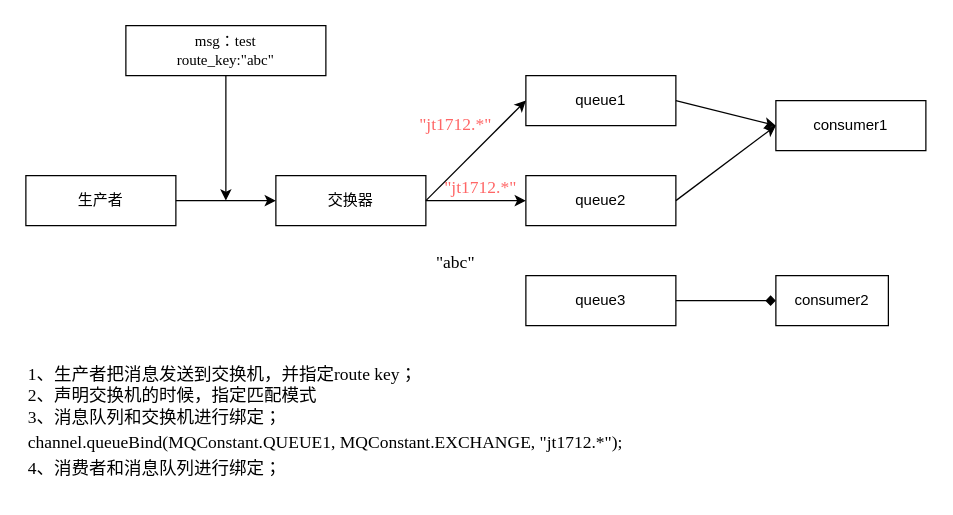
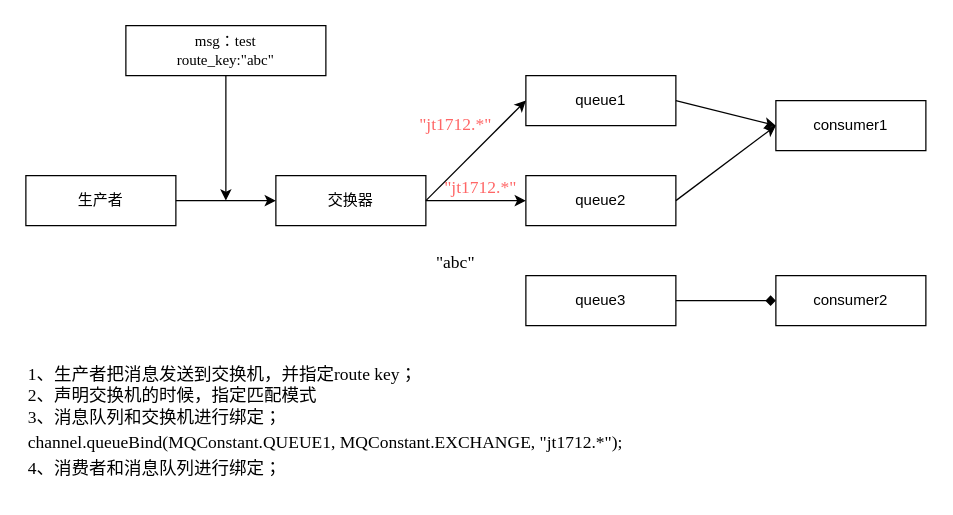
  <mxCell id="0" />
  <mxCell id="1" parent="0" />
  <mxCell id="2" value="生产者" style="rounded=0;whiteSpace=wrap;html=1;" vertex="1" parent="1"><mxGeometry x="20" y="140" width="120" height="40" as="geometry" /></mxCell>
  <mxCell id="3" value="交换器" style="rounded=0;whiteSpace=wrap;html=1;" vertex="1" parent="1"><mxGeometry x="220" y="140" width="120" height="40" as="geometry" /></mxCell>
  <mxCell id="4" value="queue1" style="rounded=0;whiteSpace=wrap;html=1;" vertex="1" parent="1"><mxGeometry x="420" y="60" width="120" height="40" as="geometry" /></mxCell>
  <mxCell id="5" value="queue3" style="rounded=0;whiteSpace=wrap;html=1;" vertex="1" parent="1"><mxGeometry x="420" y="220" width="120" height="40" as="geometry" /></mxCell>
  <mxCell id="6" value="consumer1" style="rounded=0;whiteSpace=wrap;html=1;" vertex="1" parent="1"><mxGeometry x="620" y="80" width="120" height="40" as="geometry" /></mxCell>
  <mxCell id="7" value="" style="endArrow=classic;html=1;entryX=0;entryY=0.5;entryDx=0;entryDy=0;" edge="1" parent="1" target="3"><mxGeometry width="50" height="50" relative="1" as="geometry"><mxPoint x="140" y="160" as="sourcePoint" /><mxPoint x="190" y="110" as="targetPoint" /></mxGeometry></mxCell>
  <mxCell id="8" value="" style="endArrow=classic;html=1;entryX=0;entryY=0.5;entryDx=0;entryDy=0;" edge="1" parent="1" target="4"><mxGeometry width="50" height="50" relative="1" as="geometry"><mxPoint x="340" y="160" as="sourcePoint" /><mxPoint x="390" y="110" as="targetPoint" /></mxGeometry></mxCell>
  <mxCell id="9" value="" style="endArrow=classic;html=1;entryX=0;entryY=0.5;entryDx=0;entryDy=0;" edge="1" parent="1" target="6"><mxGeometry width="50" height="50" relative="1" as="geometry"><mxPoint x="540" y="80" as="sourcePoint" /><mxPoint x="590" y="30" as="targetPoint" /></mxGeometry></mxCell>
  <mxCell id="10" value="&lt;div style=&quot;white-space: pre-wrap ; line-height: 1.75 ; font-size: 14px&quot;&gt;&lt;br&gt;&lt;/div&gt;&lt;div style=&quot;white-space: pre-wrap ; line-height: 1.75 ; font-size: 14px&quot;&gt;&lt;br&gt;&lt;/div&gt;&lt;span style=&quot;font-size: 14px ; white-space: pre-wrap&quot;&gt;1、生产者把消息发送到交换机，并指定route key；&lt;br&gt;2、声明交换机的时候，指定匹配模式&lt;br&gt;&lt;/span&gt;&lt;span style=&quot;font-size: 14px ; white-space: pre-wrap&quot;&gt;3、消息队列和交换机进行绑定；&lt;br&gt;&lt;/span&gt;&lt;div style=&quot;white-space: pre-wrap ; line-height: 1.75 ; font-size: 14px&quot;&gt;channel.queueBind(MQConstant.QUEUE1, MQConstant.EXCHANGE, &quot;jt1712.*&quot;);&lt;/div&gt;&lt;span style=&quot;font-size: 14px ; white-space: pre-wrap&quot;&gt;4、消费者和消息队列进行绑定；&lt;/span&gt;&lt;div style=&quot;white-space: pre-wrap ; line-height: 1.75 ; font-size: 14px&quot;&gt;&lt;br&gt;&lt;/div&gt;" style="text;html=1;strokeColor=none;fillColor=none;align=left;verticalAlign=middle;whiteSpace=wrap;rounded=0;fontFamily=Times New Roman;" vertex="1" parent="1"><mxGeometry x="20" y="260" width="580" height="130" as="geometry" /></mxCell>
  <mxCell id="11" value="&lt;span style=&quot;font-size: 14px ; text-align: left ; white-space: pre-wrap&quot;&gt;&quot;jt1712.*&quot;&lt;/span&gt;" style="text;html=1;strokeColor=none;fillColor=none;align=center;verticalAlign=middle;whiteSpace=wrap;rounded=0;fontFamily=Times New Roman;fontColor=#FF6666;" vertex="1" parent="1"><mxGeometry x="344" y="90" width="40" height="20" as="geometry" /></mxCell>
  <mxCell id="12" value="&lt;span style=&quot;font-size: 14px ; text-align: left ; white-space: pre-wrap&quot;&gt;&quot;abc&quot;&lt;/span&gt;" style="text;html=1;strokeColor=none;fillColor=none;align=center;verticalAlign=middle;whiteSpace=wrap;rounded=0;fontFamily=Times New Roman;" vertex="1" parent="1"><mxGeometry x="344" y="200" width="40" height="20" as="geometry" /></mxCell>
  <mxCell id="13" value="queue2" style="rounded=0;whiteSpace=wrap;html=1;" vertex="1" parent="1"><mxGeometry x="420" y="140" width="120" height="40" as="geometry" /></mxCell>
  <mxCell id="14" value="&lt;span style=&quot;font-size: 14px ; text-align: left ; white-space: pre-wrap&quot;&gt;&quot;jt1712.*&quot;&lt;/span&gt;" style="text;html=1;strokeColor=none;fillColor=none;align=center;verticalAlign=middle;whiteSpace=wrap;rounded=0;fontFamily=Times New Roman;fontColor=#FF6666;" vertex="1" parent="1"><mxGeometry x="364" y="140" width="40" height="20" as="geometry" /></mxCell>
  <mxCell id="15" value="" style="endArrow=classic;html=1;fontFamily=Times New Roman;entryX=0;entryY=0.5;entryDx=0;entryDy=0;" edge="1" parent="1" target="13"><mxGeometry width="50" height="50" relative="1" as="geometry"><mxPoint x="340" y="160" as="sourcePoint" /><mxPoint x="360" y="230" as="targetPoint" /></mxGeometry></mxCell>
  <mxCell id="16" value="" style="endArrow=classic;html=1;fontFamily=Times New Roman;fontColor=#FF6666;entryX=0;entryY=0.5;entryDx=0;entryDy=0;" edge="1" parent="1" target="6"><mxGeometry width="50" height="50" relative="1" as="geometry"><mxPoint x="540" y="160" as="sourcePoint" /><mxPoint x="590" y="110" as="targetPoint" /></mxGeometry></mxCell>
  <mxCell id="17" value="&lt;font color=&quot;#000000&quot;&gt;msg：test&lt;br&gt;route_key:&quot;abc&quot;&lt;/font&gt;" style="rounded=0;whiteSpace=wrap;html=1;fontFamily=Times New Roman;fontColor=#FF6666;" vertex="1" parent="1"><mxGeometry x="100" y="20" width="160" height="40" as="geometry" /></mxCell>
  <mxCell id="18" value="" style="endArrow=classic;html=1;fontFamily=Times New Roman;fontColor=#FF6666;" edge="1" parent="1"><mxGeometry width="50" height="50" relative="1" as="geometry"><mxPoint x="180" y="60" as="sourcePoint" /><mxPoint x="180" y="160" as="targetPoint" /></mxGeometry></mxCell>
- <mxCell id="19" value="consumer2" style="rounded=0;whiteSpace=wrap;html=1;" vertex="1" parent="1"><mxGeometry x="620" y="220" width="90" height="40" as="geometry" /></mxCell>
+ <mxCell id="19" value="consumer2" style="rounded=0;whiteSpace=wrap;html=1;" vertex="1" parent="1"><mxGeometry x="620" y="220" width="120" height="40" as="geometry" /></mxCell>
  <mxCell id="20" value="" style="endArrow=diamond;html=1;fontFamily=Times New Roman;fontColor=#FF6666;entryX=0;entryY=0.5;entryDx=0;entryDy=0;exitX=1;exitY=0.5;exitDx=0;exitDy=0;" edge="1" parent="1" source="5" target="19"><mxGeometry width="50" height="50" relative="1" as="geometry"><mxPoint x="540" y="280" as="sourcePoint" /><mxPoint x="590" y="230" as="targetPoint" /></mxGeometry></mxCell>
